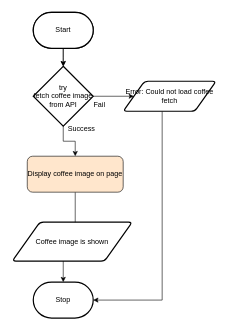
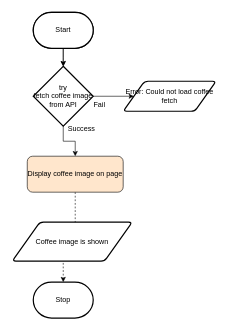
  <mxCell id="0" />
  <mxCell id="1" parent="0" />
  <mxCell id="2" value="Start" style="strokeWidth=2;html=1;shape=mxgraph.flowchart.terminator;whiteSpace=wrap;" parent="1" vertex="1"><mxGeometry x="55" y="20" width="100" height="60" as="geometry" /></mxCell>
  <mxCell id="3" value="" style="edgeStyle=orthogonalEdgeStyle;html=1;rounded=0;" parent="1" source="2" edge="1"><mxGeometry relative="1" as="geometry"><mxPoint x="105" y="80" as="sourcePoint" /><mxPoint x="105" y="110" as="targetPoint" /></mxGeometry></mxCell>
- <mxCell id="4" style="edgeStyle=orthogonalEdgeStyle;html=1;rounded=0;" edge="1" parent="1" source="15" target="6"><mxGeometry relative="1" as="geometry" /></mxCell>
+ <mxCell id="4" style="edgeStyle=orthogonalEdgeStyle;html=1;rounded=0;dashed=1;" edge="1" parent="1" source="15" target="6"><mxGeometry relative="1" as="geometry" /></mxCell>
  <mxCell id="5" value="Start" style="strokeWidth=2;html=1;shape=mxgraph.flowchart.terminator;whiteSpace=wrap;" vertex="1" parent="1"><mxGeometry x="55" y="20" width="100" height="60" as="geometry" /></mxCell>
  <mxCell id="6" value="Stop" style="strokeWidth=2;html=1;shape=mxgraph.flowchart.terminator;whiteSpace=wrap;" vertex="1" parent="1"><mxGeometry x="55" y="470" width="100" height="60" as="geometry" /></mxCell>
  <mxCell id="7" value="" style="edgeStyle=orthogonalEdgeStyle;html=1;rounded=0;" edge="1" parent="1" source="5" target="9"><mxGeometry relative="1" as="geometry"><mxPoint x="105" y="80" as="sourcePoint" /><mxPoint x="105" y="340" as="targetPoint" /></mxGeometry></mxCell>
  <mxCell id="8" value="" style="edgeStyle=none;html=1;" edge="1" parent="1" source="9" target="11"><mxGeometry relative="1" as="geometry" /></mxCell>
  <mxCell id="9" value="try&lt;div&gt;fetch coffee image from API&lt;/div&gt;" style="strokeWidth=2;html=1;shape=mxgraph.flowchart.decision;whiteSpace=wrap;" vertex="1" parent="1"><mxGeometry x="55" y="110" width="100" height="100" as="geometry" /></mxCell>
- <mxCell id="10" style="edgeStyle=elbowEdgeStyle;html=1;rounded=0;" edge="1" parent="1" source="11" target="6"><mxGeometry relative="1" as="geometry"><mxPoint x="280" y="520" as="targetPoint" /><Array as="points"><mxPoint x="270" y="330" /></Array></mxGeometry></mxCell>
  <mxCell id="11" value="Error: Could not load coffee fetch" style="shape=parallelogram;html=1;strokeWidth=2;perimeter=parallelogramPerimeter;whiteSpace=wrap;rounded=1;arcSize=12;size=0.23;" vertex="1" parent="1"><mxGeometry x="205" y="135" width="155" height="50" as="geometry" /></mxCell>
  <mxCell id="12" value="Fail" style="text;html=1;align=center;verticalAlign=middle;resizable=0;points=[];autosize=1;strokeColor=none;fillColor=none;" vertex="1" parent="1"><mxGeometry x="145" y="160" width="40" height="30" as="geometry" /></mxCell>
  <mxCell id="13" value="Success" style="text;html=1;align=center;verticalAlign=middle;resizable=0;points=[];autosize=1;strokeColor=none;fillColor=none;" vertex="1" parent="1"><mxGeometry x="100" y="200" width="70" height="30" as="geometry" /></mxCell>
  <mxCell id="14" value="" style="edgeStyle=orthogonalEdgeStyle;html=1;rounded=0;" edge="1" parent="1" source="9" target="15"><mxGeometry relative="1" as="geometry"><mxPoint x="105" y="210" as="sourcePoint" /><mxPoint x="105" y="430" as="targetPoint" /></mxGeometry></mxCell>
  <mxCell id="15" value="Display coffee image on page" style="rounded=1;whiteSpace=wrap;html=1;fillColor=#ffe6cc;" vertex="1" parent="1"><mxGeometry x="45" y="260" width="160" height="60" as="geometry" /></mxCell>
  <mxCell id="16" value="Coffee image is shown" style="shape=parallelogram;html=1;strokeWidth=2;perimeter=parallelogramPerimeter;whiteSpace=wrap;rounded=1;arcSize=12;size=0.23;" vertex="1" parent="1"><mxGeometry x="20" y="370" width="200" height="65" as="geometry" /></mxCell>
